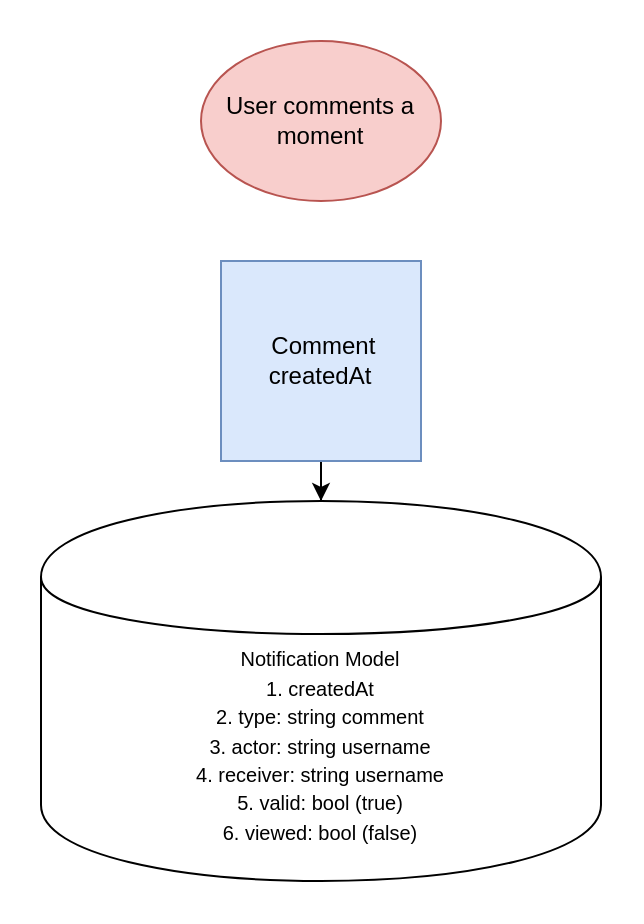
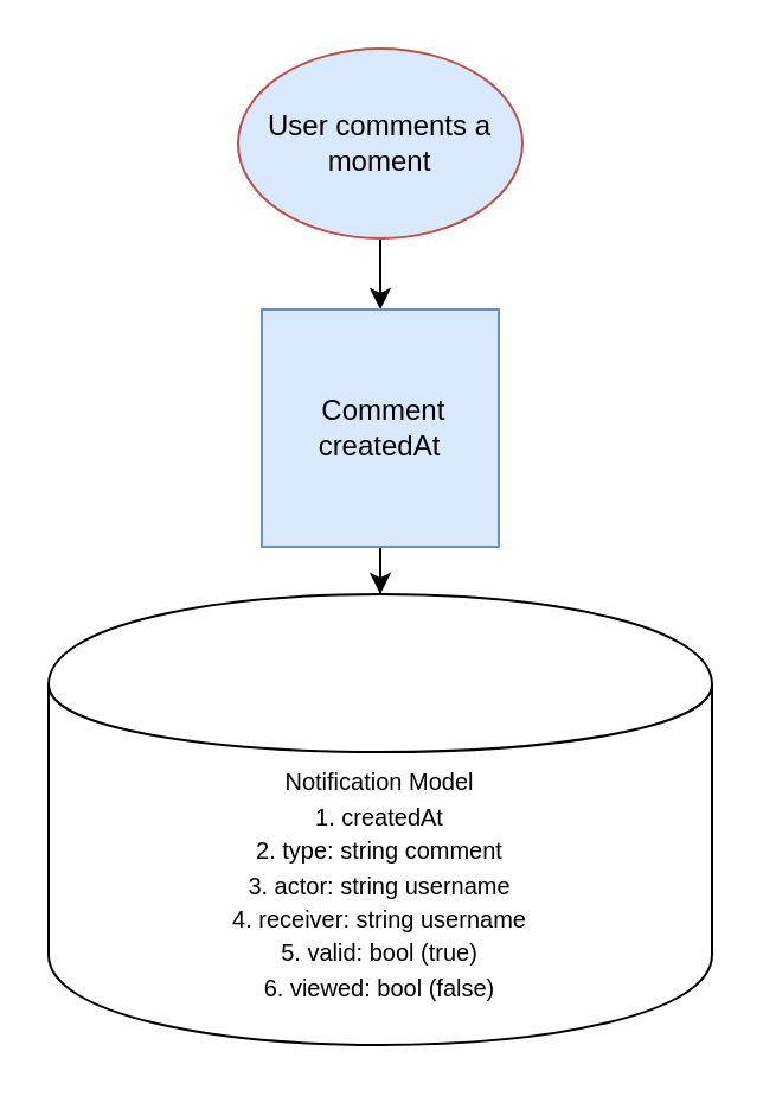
  <mxCell id="0" />
  <mxCell id="1" parent="0" />
- <mxCell id="3" value="&lt;span&gt;User comments a moment&lt;/span&gt;" style="ellipse;whiteSpace=wrap;html=1;fillColor=#f8cecc;strokeColor=#b85450;" vertex="1" parent="1"><mxGeometry x="100" y="20" width="120" height="80" as="geometry" /></mxCell>
+ <mxCell id="2" value="" style="edgeStyle=orthogonalEdgeStyle;rounded=0;orthogonalLoop=1;jettySize=auto;html=1;" edge="1" parent="1" source="3" target="6"><mxGeometry relative="1" as="geometry" /></mxCell>
+ <mxCell id="3" value="&lt;span&gt;User comments a moment&lt;/span&gt;" style="ellipse;whiteSpace=wrap;html=1;fillColor=#dae8fc;strokeColor=#b85450;" vertex="1" parent="1"><mxGeometry x="100" y="20" width="120" height="80" as="geometry" /></mxCell>
  <mxCell id="4" value="&lt;font style=&quot;font-size: 10px&quot;&gt;&lt;br&gt;&lt;br&gt;&lt;br&gt;Notification Model&lt;br&gt;1. createdAt&lt;br&gt;2. type: string comment&lt;br&gt;3. actor: string username&lt;br&gt;4. receiver: string username&lt;br&gt;5. valid: bool (true)&lt;br&gt;6. viewed: bool (false)&lt;br&gt;&lt;br&gt;&lt;/font&gt;&lt;br&gt;" style="shape=cylinder;whiteSpace=wrap;html=1;boundedLbl=1;backgroundOutline=1;" vertex="1" parent="1"><mxGeometry x="20" y="250" width="280" height="190" as="geometry" /></mxCell>
  <mxCell id="5" value="" style="edgeStyle=orthogonalEdgeStyle;rounded=0;orthogonalLoop=1;jettySize=auto;html=1;" edge="1" parent="1" source="6" target="4"><mxGeometry relative="1" as="geometry" /></mxCell>
  <mxCell id="6" value="&amp;nbsp;Comment createdAt" style="whiteSpace=wrap;html=1;aspect=fixed;fillColor=#dae8fc;strokeColor=#6c8ebf;" vertex="1" parent="1"><mxGeometry x="110" y="130" width="100" height="100" as="geometry" /></mxCell>
